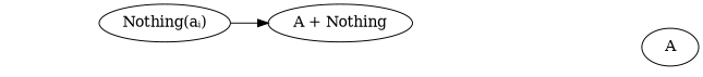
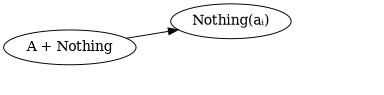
  digraph {
    rankdir=LR
    edge [style=invis]
    n1 [label="A + Nothing"]
    n2 [label="Nothing(aᵢ)"]
    na [style=invis]
    n4 [label="aᵢ" style=invis]
    na2 [style=invis]
-   A
-   n2 -> n1 [style=""]
+   n1 -> n2 [style=""]
    n1 -> na
    n2 -> n4
    na -> na2
    n4 -> n2
-   n4 -> A [dir=back]
    na2 -> na
-   na2 -> A
  }
